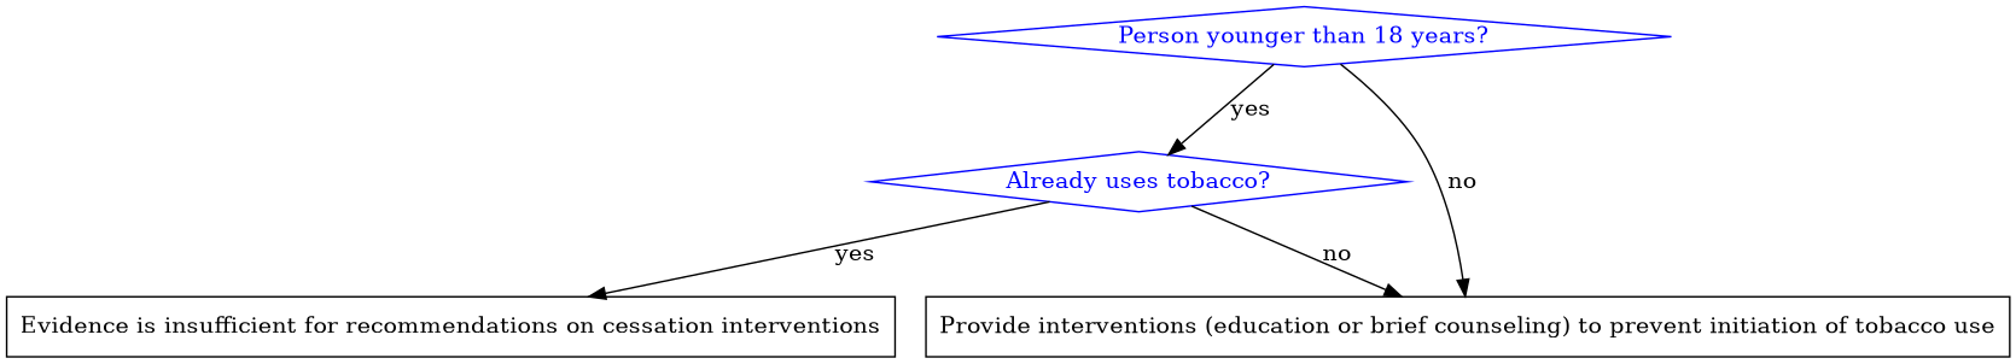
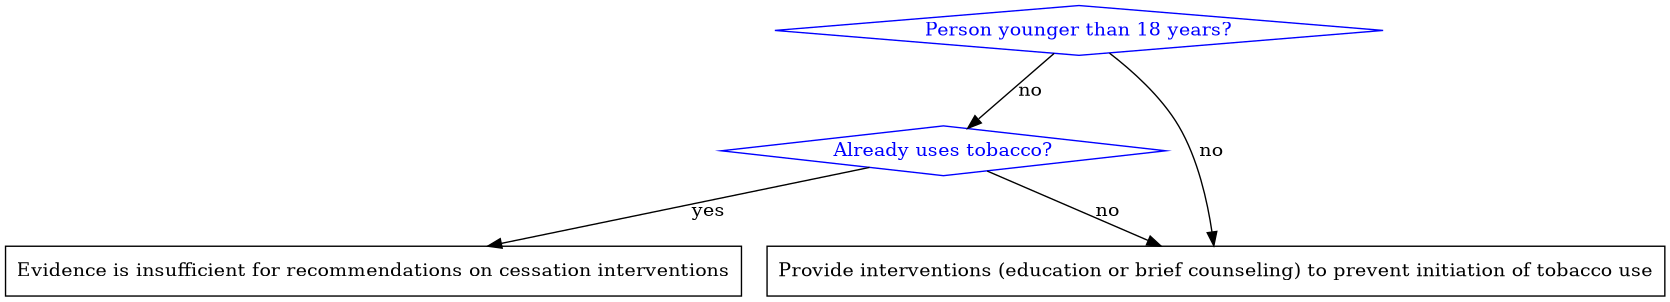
  digraph {
    rankdir=TB
    node [color=blue fontcolor=blue shape=diamond]
    n1 [label="Person younger than 18 years?"]
    n2 [label="Already uses tobacco?"]
    n3 [color=black fontcolor=black label="Provide interventions (education or brief counseling) to prevent initiation of tobacco use" shape=rectangle]
    n4 [color=black fontcolor=black label="Evidence is insufficient for recommendations on cessation interventions" shape=rectangle]
-   n1 -> n2 [label=yes]
+   n1 -> n2 [label=no]
    n1 -> n3 [label=no]
    n2 -> n3 [label=no]
    n2 -> n4 [label=yes]
  }
